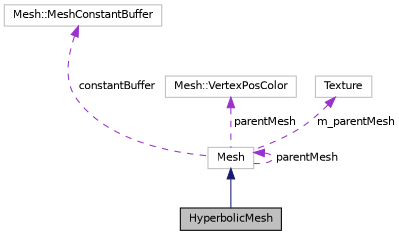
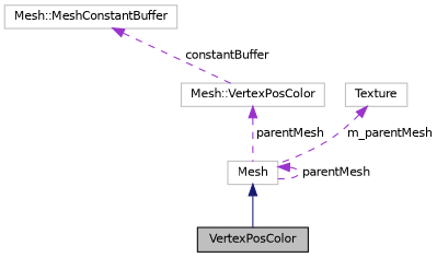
  digraph {
    node [color=grey75 fillcolor=white fontname=Helvetica fontsize=10 shape=record style=filled]
    edge [color=darkorchid3 dir=back fontname=Helvetica fontsize=10 labelfontname=Helvetica labelfontsize=10 style=dashed]
-   n1 [color=black fillcolor=grey75 fontcolor=black height=0.2 label=HyperbolicMesh width=0.4]
+   n1 [color=black fillcolor=grey75 fontcolor=black height=0.2 label=VertexPosColor width=0.4]
    n2 [height=0.2 label=Mesh width=0.4]
    n3 [height=0.2 label="Mesh::VertexPosColor" width=0.4]
    n4 [height=0.2 label="Mesh::MeshConstantBuffer" width=0.4]
    n5 [height=0.2 label=Texture width=0.4]
    n2 -> n1 [color=midnightblue style=solid]
    n2 -> n2 [label=" parentMesh"]
    n3 -> n2 [label=" parentMesh"]
-   n4 -> n2 [label=" constantBuffer"]
+   n4 -> n3 [label=" constantBuffer"]
    n5 -> n2 [label=" m_parentMesh"]
  }
